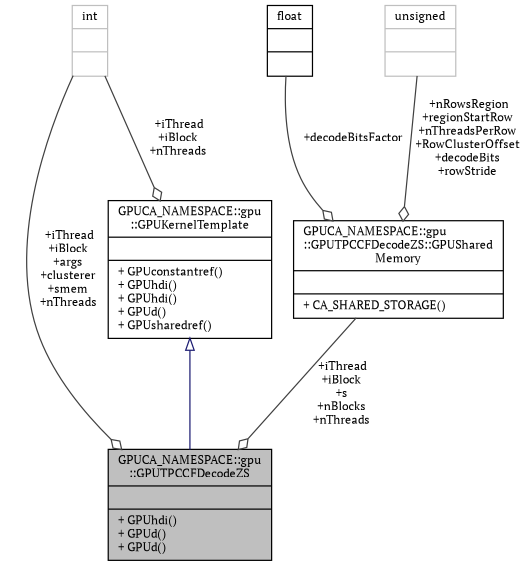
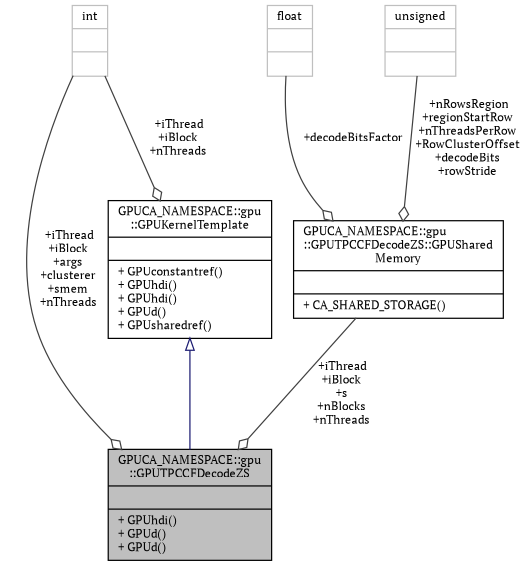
  digraph {
    fontname="PT Serif"
    node [color=black fontname="PT Serif" fontsize=10 shape=record]
    edge [color=grey25 fontname="PT Serif" fontsize=10 labelfontname=Helvetica labelfontsize=10 style=solid arrowhead=odiamond]
    n1 [fillcolor=grey75 fontcolor=black height=0.2 label="{GPUCA_NAMESPACE::gpu\l::GPUTPCCFDecodeZS\n||+ GPUhdi()\l+ GPUd()\l+ GPUd()\l}" style=filled width=0.4]
    n2 [height=0.2 label="{GPUCA_NAMESPACE::gpu\l::GPUKernelTemplate\n||+ GPUconstantref()\l+ GPUhdi()\l+ GPUhdi()\l+ GPUd()\l+ GPUsharedref()\l}" width=0.4]
    n3 [color=grey75 height=0.2 label="{int\n||}" width=0.4]
    n4 [height=0.2 label="{GPUCA_NAMESPACE::gpu\l::GPUTPCCFDecodeZS::GPUShared\lMemory\n||+ CA_SHARED_STORAGE()\l}" width=0.4]
-   n5 [height=0.2 label="{float\n||}" width=0.4]
+   n5 [color=grey75 height=0.2 label="{float\n||}" width=0.4]
    n6 [color=grey75 height=0.2 label="{unsigned\n||}" width=0.4]
    n2 -> n1 [arrowtail=onormal color=midnightblue dir=back arrowhead=""]
    n3 -> n1 [label=" +iThread\n+iBlock\n+args\n+clusterer\n+smem\n+nThreads"]
    n3 -> n2 [label=" +iThread\n+iBlock\n+nThreads"]
    n4 -> n1 [label=" +iThread\n+iBlock\n+s\n+nBlocks\n+nThreads"]
    n5 -> n4 [label=" +decodeBitsFactor"]
    n6 -> n4 [label=" +nRowsRegion\n+regionStartRow\n+nThreadsPerRow\n+RowClusterOffset\n+decodeBits\n+rowStride"]
  }
